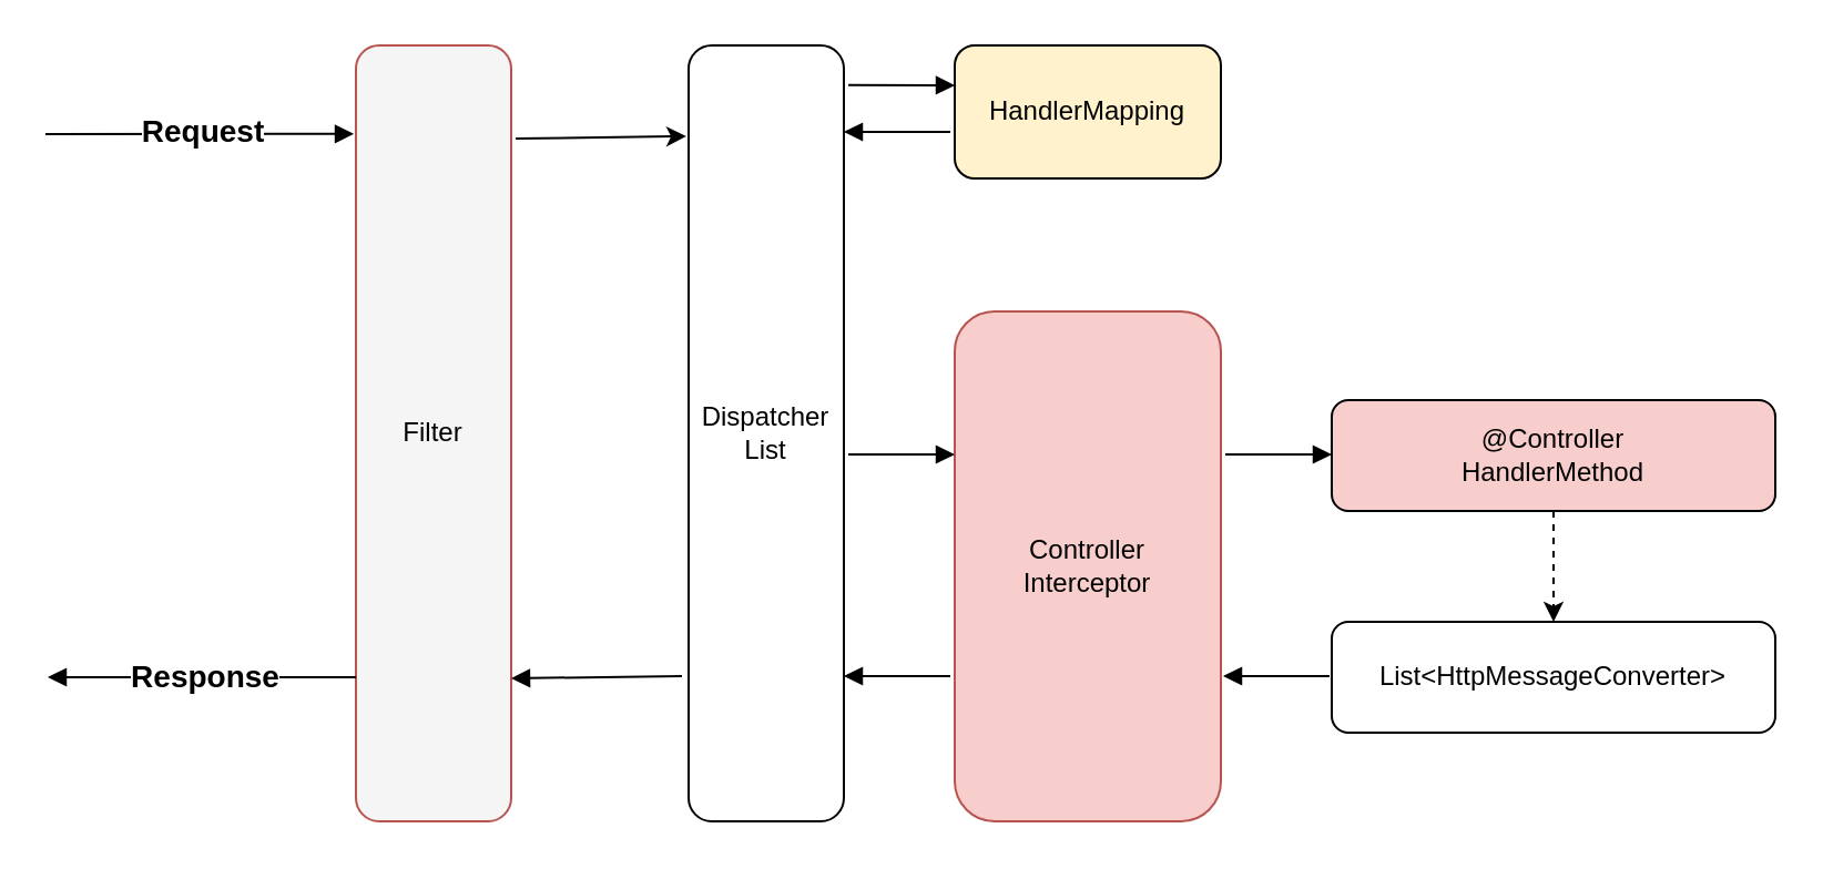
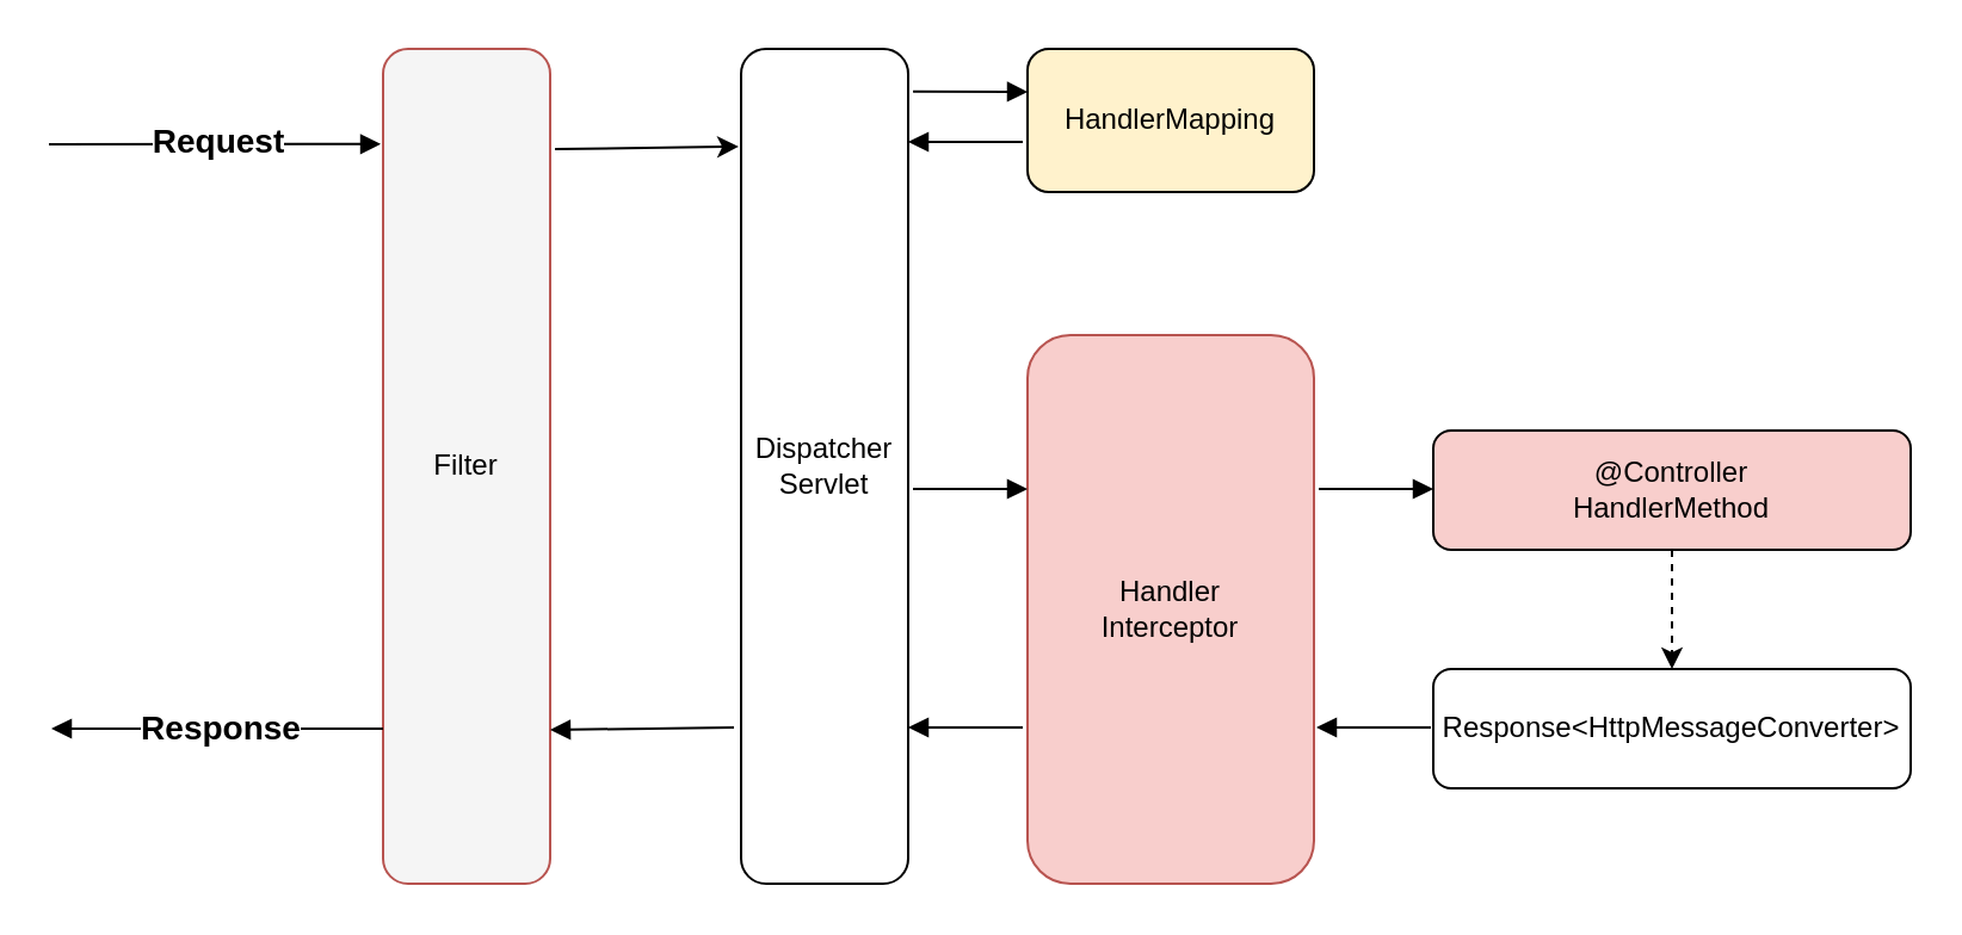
  <mxCell id="0" />
  <mxCell id="1" parent="0" />
  <mxCell id="2" value="Filter" style="rounded=1;whiteSpace=wrap;html=1;fillColor=#f5f5f5;strokeColor=#b85450;" vertex="1" parent="1"><mxGeometry x="160" y="20" width="70" height="350" as="geometry" /></mxCell>
- <mxCell id="3" value="Dispatcher&lt;br&gt;List" style="rounded=1;whiteSpace=wrap;html=1;" vertex="1" parent="1"><mxGeometry x="310" y="20" width="70" height="350" as="geometry" /></mxCell>
+ <mxCell id="3" value="Dispatcher&lt;br&gt;Servlet" style="rounded=1;whiteSpace=wrap;html=1;" vertex="1" parent="1"><mxGeometry x="310" y="20" width="70" height="350" as="geometry" /></mxCell>
  <mxCell id="4" value="HandlerMapping" style="rounded=1;whiteSpace=wrap;html=1;fillColor=#fff2cc;" vertex="1" parent="1"><mxGeometry x="430" y="20" width="120" height="60" as="geometry" /></mxCell>
- <mxCell id="5" value="Controller&lt;br&gt;Interceptor" style="rounded=1;whiteSpace=wrap;html=1;fillColor=#f8cecc;strokeColor=#b85450;" vertex="1" parent="1"><mxGeometry x="430" y="140" width="120" height="230" as="geometry" /></mxCell>
+ <mxCell id="5" value="Handler&lt;br&gt;Interceptor" style="rounded=1;whiteSpace=wrap;html=1;fillColor=#f8cecc;strokeColor=#b85450;" vertex="1" parent="1"><mxGeometry x="430" y="140" width="120" height="230" as="geometry" /></mxCell>
  <mxCell id="6" style="edgeStyle=orthogonalEdgeStyle;rounded=0;orthogonalLoop=1;jettySize=auto;html=1;entryX=0.5;entryY=0;entryDx=0;entryDy=0;dashed=1;" edge="1" parent="1" source="7" target="8"><mxGeometry relative="1" as="geometry" /></mxCell>
  <mxCell id="7" value="@Controller&lt;br&gt;HandlerMethod" style="rounded=1;whiteSpace=wrap;html=1;fillColor=#f8cecc;" vertex="1" parent="1"><mxGeometry x="600" y="180" width="200" height="50" as="geometry" /></mxCell>
- <mxCell id="8" value="List&amp;lt;HttpMessageConverter&amp;gt;" style="rounded=1;whiteSpace=wrap;html=1;" vertex="1" parent="1"><mxGeometry x="600" y="280" width="200" height="50" as="geometry" /></mxCell>
+ <mxCell id="8" value="Response&amp;lt;HttpMessageConverter&amp;gt;" style="rounded=1;whiteSpace=wrap;html=1;" vertex="1" parent="1"><mxGeometry x="600" y="280" width="200" height="50" as="geometry" /></mxCell>
  <mxCell id="9" value="" style="endArrow=block;html=1;rounded=0;entryX=-0.014;entryY=0.194;entryDx=0;entryDy=0;entryPerimeter=0;endFill=1;" edge="1" parent="1"><mxGeometry width="50" height="50" relative="1" as="geometry"><mxPoint x="20" y="60" as="sourcePoint" /><mxPoint x="159.02" y="59.9" as="targetPoint" /></mxGeometry></mxCell>
  <mxCell id="10" value="Request" style="edgeLabel;html=1;align=center;verticalAlign=middle;resizable=0;points=[];fontSize=14;fontStyle=1" vertex="1" connectable="0" parent="9"><mxGeometry x="-0.396" y="-4" relative="1" as="geometry"><mxPoint x="28" y="-5" as="offset" /></mxGeometry></mxCell>
  <mxCell id="11" value="" style="endArrow=none;html=1;rounded=0;entryX=-0.014;entryY=0.194;entryDx=0;entryDy=0;entryPerimeter=0;startArrow=block;startFill=1;endFill=0;" edge="1" parent="1"><mxGeometry width="50" height="50" relative="1" as="geometry"><mxPoint x="21" y="305" as="sourcePoint" /><mxPoint x="160" y="305" as="targetPoint" /></mxGeometry></mxCell>
  <mxCell id="12" value="Response" style="edgeLabel;html=1;align=center;verticalAlign=middle;resizable=0;points=[];fontSize=14;fontStyle=1" vertex="1" connectable="0" parent="11"><mxGeometry x="-0.396" y="-4" relative="1" as="geometry"><mxPoint x="28" y="-5" as="offset" /></mxGeometry></mxCell>
  <mxCell id="13" value="" style="endArrow=classic;html=1;rounded=0;exitX=1.029;exitY=0.12;exitDx=0;exitDy=0;exitPerimeter=0;entryX=-0.014;entryY=0.117;entryDx=0;entryDy=0;entryPerimeter=0;" edge="1" parent="1" source="2" target="3"><mxGeometry width="50" height="50" relative="1" as="geometry"><mxPoint x="380" y="310" as="sourcePoint" /><mxPoint x="430" y="260" as="targetPoint" /></mxGeometry></mxCell>
  <mxCell id="14" value="" style="endArrow=block;html=1;rounded=0;exitX=1.029;exitY=0.051;exitDx=0;exitDy=0;exitPerimeter=0;endFill=1;" edge="1" parent="1" source="3"><mxGeometry width="50" height="50" relative="1" as="geometry"><mxPoint x="380" y="310" as="sourcePoint" /><mxPoint x="430" y="38" as="targetPoint" /></mxGeometry></mxCell>
  <mxCell id="15" value="" style="endArrow=none;html=1;rounded=0;exitX=1.029;exitY=0.051;exitDx=0;exitDy=0;exitPerimeter=0;startArrow=block;startFill=1;endFill=0;" edge="1" parent="1"><mxGeometry width="50" height="50" relative="1" as="geometry"><mxPoint x="380" y="59" as="sourcePoint" /><mxPoint x="428" y="59" as="targetPoint" /></mxGeometry></mxCell>
  <mxCell id="16" value="" style="endArrow=block;html=1;rounded=0;exitX=1.029;exitY=0.051;exitDx=0;exitDy=0;exitPerimeter=0;endFill=1;" edge="1" parent="1"><mxGeometry width="50" height="50" relative="1" as="geometry"><mxPoint x="382" y="204.5" as="sourcePoint" /><mxPoint x="430" y="204.5" as="targetPoint" /></mxGeometry></mxCell>
  <mxCell id="17" value="" style="endArrow=block;html=1;rounded=0;exitX=1.029;exitY=0.051;exitDx=0;exitDy=0;exitPerimeter=0;endFill=1;" edge="1" parent="1"><mxGeometry width="50" height="50" relative="1" as="geometry"><mxPoint x="552" y="204.5" as="sourcePoint" /><mxPoint x="600" y="204.5" as="targetPoint" /></mxGeometry></mxCell>
  <mxCell id="18" value="" style="endArrow=none;html=1;rounded=0;exitX=1.029;exitY=0.051;exitDx=0;exitDy=0;exitPerimeter=0;startArrow=block;startFill=1;endFill=0;" edge="1" parent="1"><mxGeometry width="50" height="50" relative="1" as="geometry"><mxPoint x="551" y="304.5" as="sourcePoint" /><mxPoint x="599" y="304.5" as="targetPoint" /></mxGeometry></mxCell>
  <mxCell id="19" value="" style="endArrow=none;html=1;rounded=0;exitX=1.029;exitY=0.051;exitDx=0;exitDy=0;exitPerimeter=0;startArrow=block;startFill=1;endFill=0;" edge="1" parent="1"><mxGeometry width="50" height="50" relative="1" as="geometry"><mxPoint x="380" y="304.5" as="sourcePoint" /><mxPoint x="428" y="304.5" as="targetPoint" /></mxGeometry></mxCell>
  <mxCell id="20" value="" style="endArrow=none;html=1;rounded=0;exitX=1.029;exitY=0.12;exitDx=0;exitDy=0;exitPerimeter=0;entryX=-0.014;entryY=0.117;entryDx=0;entryDy=0;entryPerimeter=0;endFill=0;startArrow=block;startFill=1;" edge="1" parent="1"><mxGeometry width="50" height="50" relative="1" as="geometry"><mxPoint x="230" y="305.5" as="sourcePoint" /><mxPoint x="307" y="304.5" as="targetPoint" /></mxGeometry></mxCell>
